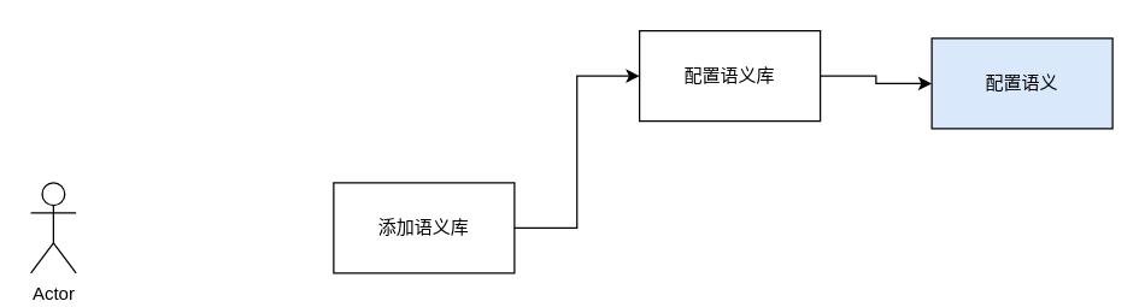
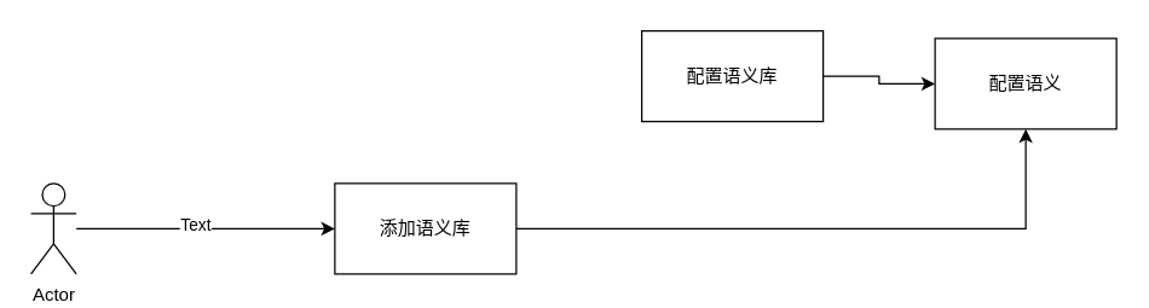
  <mxCell id="0" />
  <mxCell id="1" parent="0" />
+ <mxCell id="2" style="edgeStyle=orthogonalEdgeStyle;rounded=0;orthogonalLoop=1;jettySize=auto;html=1;" edge="1" parent="1" source="4" target="6"><mxGeometry relative="1" as="geometry" /></mxCell>
+ <mxCell id="3" value="Text" style="edgeLabel;html=1;align=center;verticalAlign=middle;resizable=0;points=[];" vertex="1" connectable="0" parent="2"><mxGeometry x="-0.091" y="3" relative="1" as="geometry"><mxPoint as="offset" /></mxGeometry></mxCell>
  <mxCell id="4" value="Actor" style="shape=umlActor;verticalLabelPosition=bottom;verticalAlign=top;html=1;outlineConnect=0;" vertex="1" parent="1"><mxGeometry x="20" y="121" width="30" height="60" as="geometry" /></mxCell>
- <mxCell id="5" style="edgeStyle=orthogonalEdgeStyle;rounded=0;orthogonalLoop=1;jettySize=auto;html=1;entryX=0;entryY=0.5;entryDx=0;entryDy=0;" edge="1" parent="1" source="6" target="8"><mxGeometry relative="1" as="geometry" /></mxCell>
+ <mxCell id="5" style="edgeStyle=orthogonalEdgeStyle;rounded=0;orthogonalLoop=1;jettySize=auto;html=1;" edge="1" parent="1" source="6" target="9"><mxGeometry relative="1" as="geometry" /></mxCell>
  <mxCell id="6" value="添加语义库" style="rounded=0;whiteSpace=wrap;html=1;" vertex="1" parent="1"><mxGeometry x="221" y="121" width="120" height="60" as="geometry" /></mxCell>
  <mxCell id="7" style="edgeStyle=orthogonalEdgeStyle;rounded=0;orthogonalLoop=1;jettySize=auto;html=1;exitX=1;exitY=0.5;exitDx=0;exitDy=0;entryX=0;entryY=0.5;entryDx=0;entryDy=0;" edge="1" parent="1" source="8" target="9"><mxGeometry relative="1" as="geometry" /></mxCell>
  <mxCell id="8" value="配置语义库" style="rounded=0;whiteSpace=wrap;html=1;" vertex="1" parent="1"><mxGeometry x="424" y="20" width="120" height="60" as="geometry" /></mxCell>
- <mxCell id="9" value="配置语义" style="rounded=0;whiteSpace=wrap;html=1;fillColor=#dae8fc;" vertex="1" parent="1"><mxGeometry x="618" y="25" width="120" height="60" as="geometry" /></mxCell>
+ <mxCell id="9" value="配置语义" style="rounded=0;whiteSpace=wrap;html=1;" vertex="1" parent="1"><mxGeometry x="618" y="25" width="120" height="60" as="geometry" /></mxCell>
